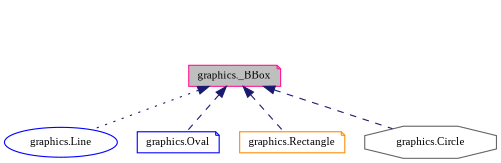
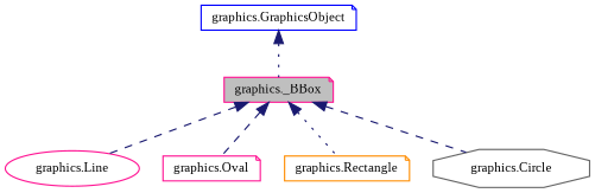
  digraph {
    fontname="Liberation Serif"
    node [color=deeppink fillcolor=white fontname="Liberation Serif" fontsize=10 shape=note style=filled]
    edge [color=midnightblue dir=back fontname="Liberation Serif" fontsize=10 labelfontname=Helvetica labelfontsize=10 style=dashed]
    n1 [fillcolor=grey75 fontcolor=black height=0.2 label="graphics._BBox" width=0.4]
-   n2 [color=blue height=0.2 label="graphics.Line" shape=ellipse width=0.4]
-   n3 [color=blue height=0.2 label="graphics.Oval" width=0.4]
+   n2 [height=0.2 label="graphics.Line" shape=ellipse width=0.4]
+   n3 [height=0.2 label="graphics.Oval" width=0.4]
    n4 [color=darkorange height=0.2 label="graphics.Rectangle" width=0.4]
    n5 [color=gray40 height=0.2 label="graphics.Circle" shape=octagon width=0.4]
-   n1 -> n2 [style=dotted]
+   n6 [color=blue height=0.2 label="graphics.GraphicsObject" width=0.4]
+   n1 -> n2
    n1 -> n3
-   n1 -> n4
+   n1 -> n4 [style=dotted]
    n1 -> n5
+   n6 -> n1 [style=dotted]
  }
